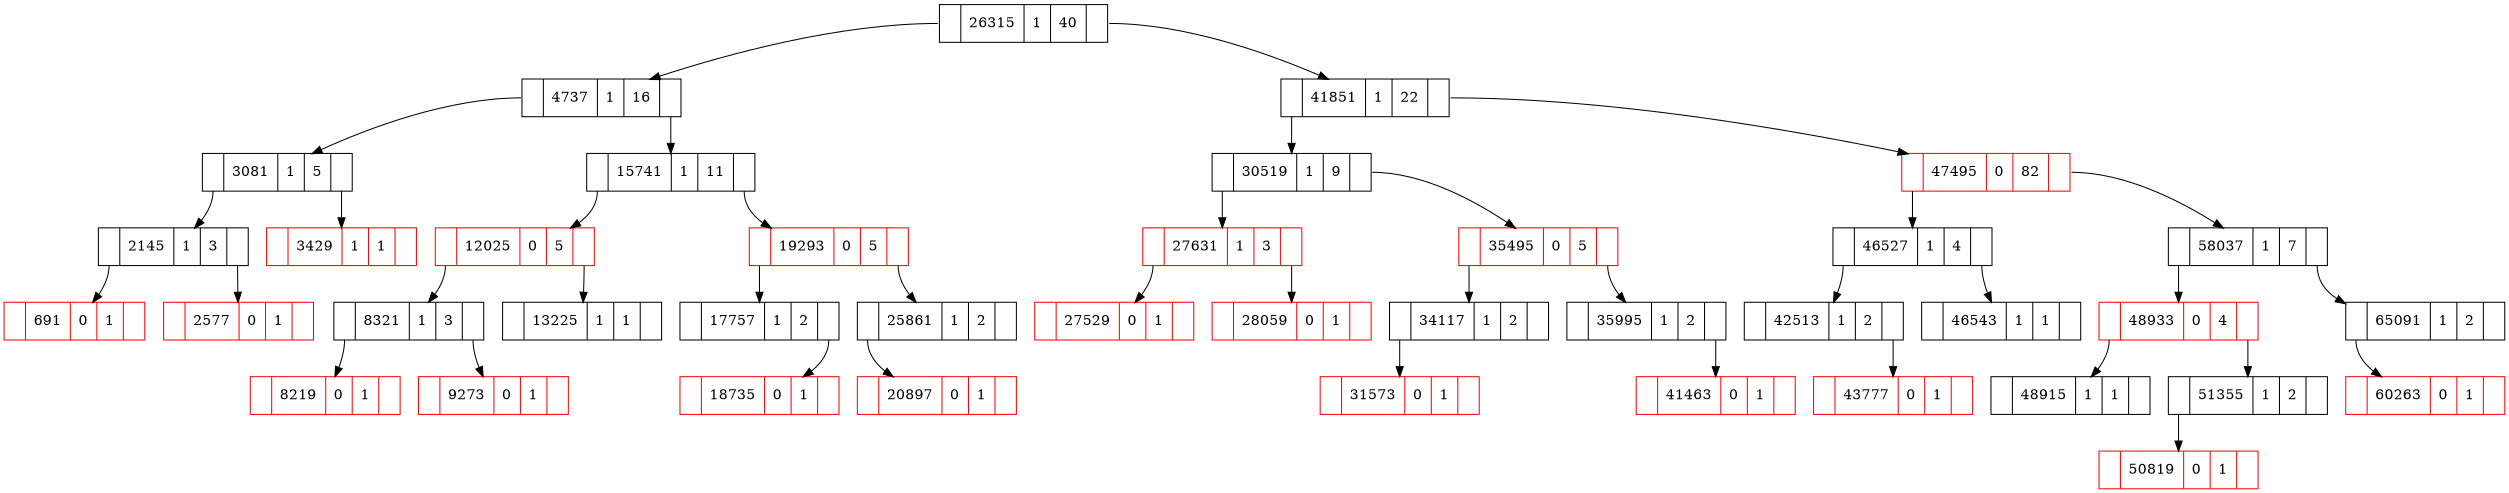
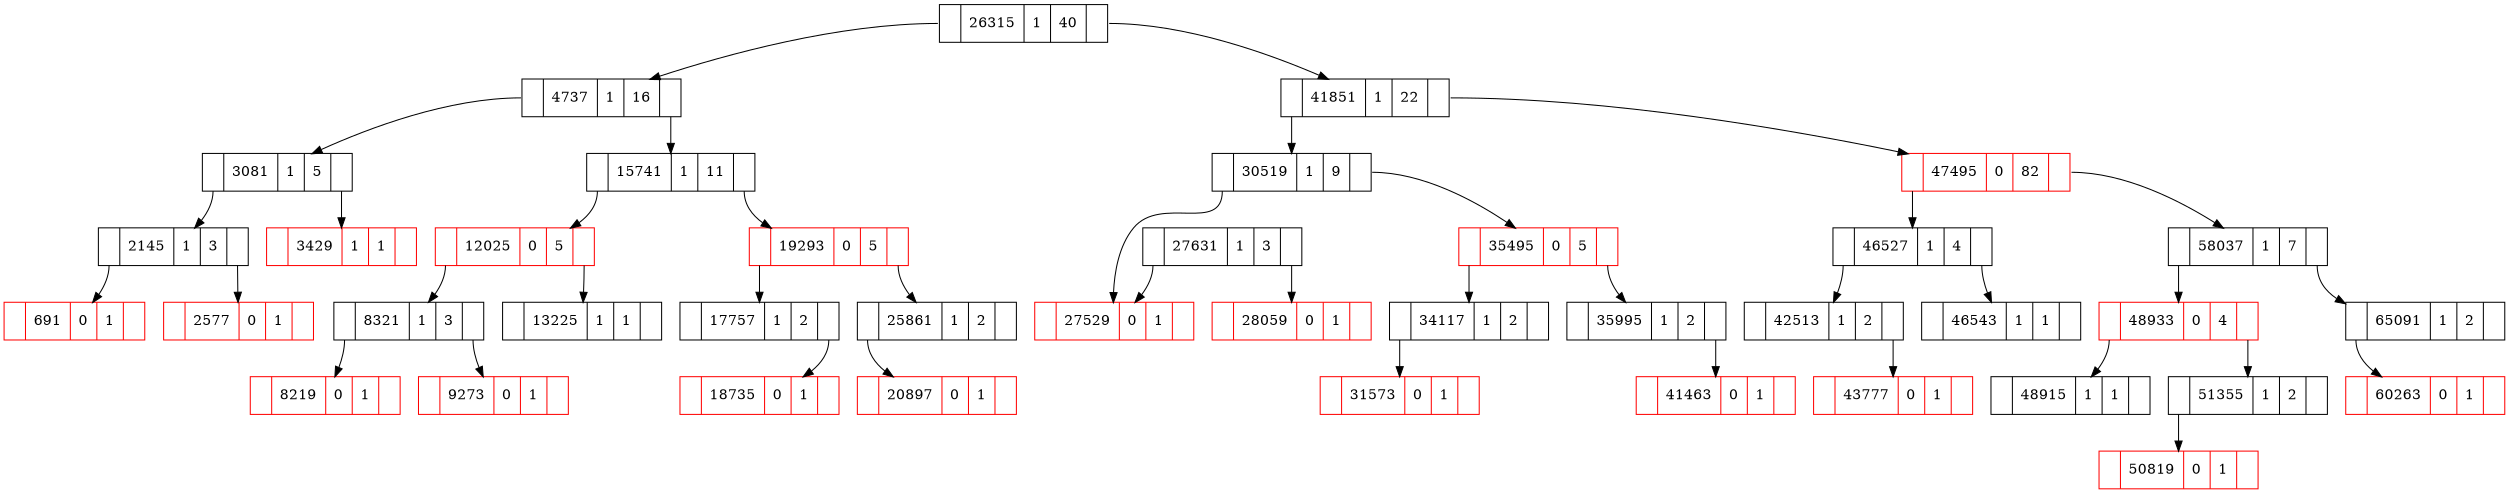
  digraph {
    node [shape=record]
    edge [tailport=0]
    n1 [label="<0>  |<1> 26315|<2> 1|<3> 40|<4> "]
    n2 [label="<0>  |<1> 4737|<2> 1|<3> 16|<4> "]
    n3 [label="<0>  |<1> 41851|<2> 1|<3> 22|<4> "]
    n4 [label="<0>  |<1> 3081|<2> 1|<3> 5|<4> "]
    n5 [label="<0>  |<1> 15741|<2> 1|<3> 11|<4> "]
    n6 [label="<0>  |<1> 30519|<2> 1|<3> 9|<4> "]
    n7 [color=Red label="<0>  |<1> 47495|<2> 0|<3> 82|<4> "]
    n8 [label="<0>  |<1> 2145|<2> 1|<3> 3|<4> "]
    n9 [color=Red label="<0>  |<1> 3429|<2> 1|<3> 1|<4> "]
    n10 [color=Red label="<0>  |<1> 12025|<2> 0|<3> 5|<4> "]
    n11 [color=Red label="<0>  |<1> 19293|<2> 0|<3> 5|<4> "]
    n12 [color=Red label="<0>  |<1> 691|<2> 0|<3> 1|<4> "]
    n13 [color=Red label="<0>  |<1> 2577|<2> 0|<3> 1|<4> "]
    n14 [label="<0>  |<1> 8321|<2> 1|<3> 3|<4> "]
    n15 [label="<0>  |<1> 13225|<2> 1|<3> 1|<4> "]
    n16 [label="<0>  |<1> 17757|<2> 1|<3> 2|<4> "]
    n17 [label="<0>  |<1> 25861|<2> 1|<3> 2|<4> "]
    n18 [color=Red label="<0>  |<1> 8219|<2> 0|<3> 1|<4> "]
    n19 [color=Red label="<0>  |<1> 9273|<2> 0|<3> 1|<4> "]
    n20 [color=Red label="<0>  |<1> 18735|<2> 0|<3> 1|<4> "]
    n21 [color=Red label="<0>  |<1> 20897|<2> 0|<3> 1|<4> "]
-   n22 [label="<0>  |<1> 27631|<2> 1|<3> 3|<4> " color=Red]
+   n22 [label="<0>  |<1> 27631|<2> 1|<3> 3|<4> "]
    n23 [color=Red label="<0>  |<1> 35495|<2> 0|<3> 5|<4> "]
    n24 [label="<0>  |<1> 46527|<2> 1|<3> 4|<4> "]
    n25 [label="<0>  |<1> 58037|<2> 1|<3> 7|<4> "]
    n26 [color=Red label="<0>  |<1> 27529|<2> 0|<3> 1|<4> "]
    n27 [color=Red label="<0>  |<1> 28059|<2> 0|<3> 1|<4> "]
    n28 [label="<0>  |<1> 34117|<2> 1|<3> 2|<4> "]
    n29 [label="<0>  |<1> 35995|<2> 1|<3> 2|<4> "]
    n30 [color=Red label="<0>  |<1> 31573|<2> 0|<3> 1|<4> "]
    n31 [color=Red label="<0>  |<1> 41463|<2> 0|<3> 1|<4> "]
    n32 [label="<0>  |<1> 42513|<2> 1|<3> 2|<4> "]
    n33 [label="<0>  |<1> 46543|<2> 1|<3> 1|<4> "]
    n34 [color=Red label="<0>  |<1> 48933|<2> 0|<3> 4|<4> "]
    n35 [label="<0>  |<1> 65091|<2> 1|<3> 2|<4> "]
    n36 [color=Red label="<0>  |<1> 43777|<2> 0|<3> 1|<4> "]
    n37 [label="<0>  |<1> 48915|<2> 1|<3> 1|<4> "]
    n38 [label="<0>  |<1> 51355|<2> 1|<3> 2|<4> "]
    n39 [color=Red label="<0>  |<1> 60263|<2> 0|<3> 1|<4> "]
    n40 [color=Red label="<0>  |<1> 50819|<2> 0|<3> 1|<4> "]
    n1 -> n2
    n1 -> n3 [tailport=4]
    n2 -> n4
    n2 -> n5 [tailport=4]
    n3 -> n6
    n3 -> n7 [tailport=4]
    n4 -> n8
    n4 -> n9 [tailport=4]
    n5 -> n10
    n5 -> n11 [tailport=4]
-   n6 -> n22
+   n6 -> n26
    n6 -> n23 [tailport=4]
    n7 -> n24
    n7 -> n25 [tailport=4]
    n8 -> n12
    n8 -> n13 [tailport=4]
    n10 -> n14
    n10 -> n15 [tailport=4]
    n11 -> n16
    n11 -> n17 [tailport=4]
    n14 -> n18
    n14 -> n19 [tailport=4]
    n16 -> n20 [tailport=4]
    n17 -> n21
    n22 -> n26
    n22 -> n27 [tailport=4]
    n23 -> n28
    n23 -> n29 [tailport=4]
    n24 -> n32
    n24 -> n33 [tailport=4]
    n25 -> n34
    n25 -> n35 [tailport=4]
    n28 -> n30
    n29 -> n31 [tailport=4]
    n32 -> n36 [tailport=4]
    n34 -> n37
    n34 -> n38 [tailport=4]
    n35 -> n39
    n38 -> n40
  }
